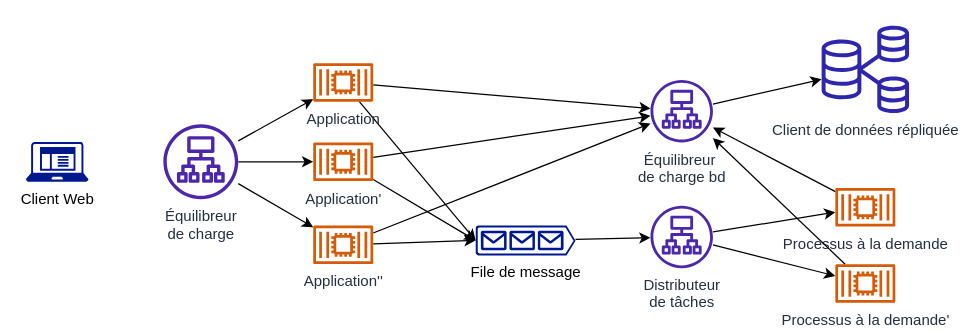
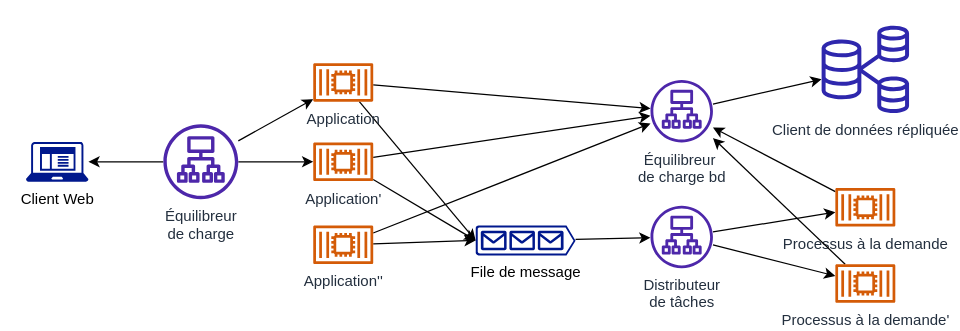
  <mxCell id="0" />
  <mxCell id="1" parent="0" />
  <mxCell id="2" style="rounded=0;orthogonalLoop=1;jettySize=auto;html=1;" edge="1" parent="1" source="5" target="8"><mxGeometry relative="1" as="geometry" /></mxCell>
  <mxCell id="3" style="edgeStyle=none;rounded=0;orthogonalLoop=1;jettySize=auto;html=1;" edge="1" parent="1" source="5" target="14"><mxGeometry relative="1" as="geometry" /></mxCell>
- <mxCell id="4" style="edgeStyle=none;rounded=0;orthogonalLoop=1;jettySize=auto;html=1;" edge="1" parent="1" source="5" target="11"><mxGeometry relative="1" as="geometry" /></mxCell>
+ <mxCell id="4" style="edgeStyle=none;rounded=0;orthogonalLoop=1;jettySize=auto;html=1;" edge="1" parent="1" source="5" target="15"><mxGeometry relative="1" as="geometry" /></mxCell>
  <mxCell id="5" value="Équilibreur&lt;br&gt;de charge" style="sketch=0;outlineConnect=0;fontColor=#232F3E;gradientColor=none;fillColor=#4D27AA;strokeColor=none;dashed=0;verticalLabelPosition=bottom;verticalAlign=top;align=center;html=1;fontSize=12;fontStyle=0;aspect=fixed;pointerEvents=1;shape=mxgraph.aws4.application_load_balancer;" vertex="1" parent="1"><mxGeometry x="130" y="99" width="60" height="60" as="geometry" /></mxCell>
  <mxCell id="6" style="edgeStyle=none;rounded=0;orthogonalLoop=1;jettySize=auto;html=1;entryX=0;entryY=0.5;entryDx=0;entryDy=0;entryPerimeter=0;" edge="1" parent="1" source="8" target="17"><mxGeometry relative="1" as="geometry" /></mxCell>
  <mxCell id="7" style="edgeStyle=none;rounded=0;orthogonalLoop=1;jettySize=auto;html=1;" edge="1" parent="1" source="8" target="19"><mxGeometry relative="1" as="geometry" /></mxCell>
  <mxCell id="8" value="Application" style="sketch=0;outlineConnect=0;fontColor=#232F3E;gradientColor=none;fillColor=#D45B07;strokeColor=none;dashed=0;verticalLabelPosition=bottom;verticalAlign=top;align=center;html=1;fontSize=12;fontStyle=0;aspect=fixed;pointerEvents=1;shape=mxgraph.aws4.container_2;" vertex="1" parent="1"><mxGeometry x="250" y="50" width="48" height="31" as="geometry" /></mxCell>
  <mxCell id="9" style="edgeStyle=none;rounded=0;orthogonalLoop=1;jettySize=auto;html=1;entryX=0;entryY=0.5;entryDx=0;entryDy=0;entryPerimeter=0;" edge="1" parent="1" source="11" target="17"><mxGeometry relative="1" as="geometry" /></mxCell>
  <mxCell id="10" style="edgeStyle=none;rounded=0;orthogonalLoop=1;jettySize=auto;html=1;" edge="1" parent="1" source="11" target="19"><mxGeometry relative="1" as="geometry" /></mxCell>
  <mxCell id="11" value="Application''" style="sketch=0;outlineConnect=0;fontColor=#232F3E;gradientColor=none;fillColor=#D45B07;strokeColor=none;dashed=0;verticalLabelPosition=bottom;verticalAlign=top;align=center;html=1;fontSize=12;fontStyle=0;aspect=fixed;pointerEvents=1;shape=mxgraph.aws4.container_2;" vertex="1" parent="1"><mxGeometry x="250" y="180" width="48" height="31" as="geometry" /></mxCell>
  <mxCell id="12" style="edgeStyle=none;rounded=0;orthogonalLoop=1;jettySize=auto;html=1;entryX=0;entryY=0.5;entryDx=0;entryDy=0;entryPerimeter=0;" edge="1" parent="1" source="14" target="17"><mxGeometry relative="1" as="geometry" /></mxCell>
  <mxCell id="13" style="edgeStyle=none;rounded=0;orthogonalLoop=1;jettySize=auto;html=1;" edge="1" parent="1" source="14" target="19"><mxGeometry relative="1" as="geometry" /></mxCell>
  <mxCell id="14" value="Application'" style="sketch=0;outlineConnect=0;fontColor=#232F3E;gradientColor=none;fillColor=#D45B07;strokeColor=none;dashed=0;verticalLabelPosition=bottom;verticalAlign=top;align=center;html=1;fontSize=12;fontStyle=0;aspect=fixed;pointerEvents=1;shape=mxgraph.aws4.container_2;" vertex="1" parent="1"><mxGeometry x="250" y="113.5" width="48" height="31" as="geometry" /></mxCell>
  <mxCell id="15" value="Client Web" style="sketch=0;aspect=fixed;pointerEvents=1;shadow=0;dashed=0;html=1;strokeColor=none;labelPosition=center;verticalLabelPosition=bottom;verticalAlign=top;align=center;fillColor=#00188D;shape=mxgraph.mscae.enterprise.client_application" vertex="1" parent="1"><mxGeometry x="20" y="113" width="50" height="32" as="geometry" /></mxCell>
  <mxCell id="16" style="edgeStyle=none;rounded=0;orthogonalLoop=1;jettySize=auto;html=1;" edge="1" parent="1" source="17" target="22"><mxGeometry relative="1" as="geometry" /></mxCell>
  <mxCell id="17" value="File de message" style="sketch=0;aspect=fixed;pointerEvents=1;shadow=0;dashed=0;html=1;strokeColor=none;labelPosition=center;verticalLabelPosition=bottom;verticalAlign=top;align=center;fillColor=#00188D;shape=mxgraph.azure.queue_generic" vertex="1" parent="1"><mxGeometry x="380" y="180" width="80" height="24" as="geometry" /></mxCell>
  <mxCell id="18" style="edgeStyle=none;rounded=0;orthogonalLoop=1;jettySize=auto;html=1;" edge="1" parent="1" source="19" target="27"><mxGeometry relative="1" as="geometry" /></mxCell>
  <mxCell id="19" value="Équilibreur&amp;nbsp;&lt;br&gt;de charge bd" style="sketch=0;outlineConnect=0;fontColor=#232F3E;gradientColor=none;fillColor=#4D27AA;strokeColor=none;dashed=0;verticalLabelPosition=bottom;verticalAlign=top;align=center;html=1;fontSize=12;fontStyle=0;aspect=fixed;pointerEvents=1;shape=mxgraph.aws4.application_load_balancer;" vertex="1" parent="1"><mxGeometry x="520" y="63.5" width="50" height="50" as="geometry" /></mxCell>
  <mxCell id="20" style="edgeStyle=none;rounded=0;orthogonalLoop=1;jettySize=auto;html=1;" edge="1" parent="1" source="22" target="24"><mxGeometry relative="1" as="geometry" /></mxCell>
  <mxCell id="21" style="edgeStyle=none;rounded=0;orthogonalLoop=1;jettySize=auto;html=1;" edge="1" parent="1" source="22" target="26"><mxGeometry relative="1" as="geometry" /></mxCell>
  <mxCell id="22" value="Distributeur&lt;br&gt;de tâches" style="sketch=0;outlineConnect=0;fontColor=#232F3E;gradientColor=none;fillColor=#4D27AA;strokeColor=none;dashed=0;verticalLabelPosition=bottom;verticalAlign=top;align=center;html=1;fontSize=12;fontStyle=0;aspect=fixed;pointerEvents=1;shape=mxgraph.aws4.application_load_balancer;" vertex="1" parent="1"><mxGeometry x="520" y="164.25" width="50" height="50" as="geometry" /></mxCell>
  <mxCell id="23" style="edgeStyle=none;rounded=0;orthogonalLoop=1;jettySize=auto;html=1;" edge="1" parent="1" source="24" target="19"><mxGeometry relative="1" as="geometry" /></mxCell>
  <mxCell id="24" value="Processus à la demande" style="sketch=0;outlineConnect=0;fontColor=#232F3E;gradientColor=none;fillColor=#D45B07;strokeColor=none;dashed=0;verticalLabelPosition=bottom;verticalAlign=top;align=center;html=1;fontSize=12;fontStyle=0;aspect=fixed;pointerEvents=1;shape=mxgraph.aws4.container_2;" vertex="1" parent="1"><mxGeometry x="668" y="150" width="48" height="31" as="geometry" /></mxCell>
  <mxCell id="25" style="edgeStyle=none;rounded=0;orthogonalLoop=1;jettySize=auto;html=1;" edge="1" parent="1" source="26"><mxGeometry relative="1" as="geometry"><mxPoint x="570" y="110" as="targetPoint" /></mxGeometry></mxCell>
  <mxCell id="26" value="Processus à la demande'" style="sketch=0;outlineConnect=0;fontColor=#232F3E;gradientColor=none;fillColor=#D45B07;strokeColor=none;dashed=0;verticalLabelPosition=bottom;verticalAlign=top;align=center;html=1;fontSize=12;fontStyle=0;aspect=fixed;pointerEvents=1;shape=mxgraph.aws4.container_2;" vertex="1" parent="1"><mxGeometry x="668" y="211" width="48" height="31" as="geometry" /></mxCell>
  <mxCell id="27" value="Client de données répliquée" style="sketch=0;outlineConnect=0;fontColor=#232F3E;gradientColor=none;fillColor=#2E27AD;strokeColor=none;dashed=0;verticalLabelPosition=bottom;verticalAlign=top;align=center;html=1;fontSize=12;fontStyle=0;aspect=fixed;pointerEvents=1;shape=mxgraph.aws4.rds_multi_az_db_cluster;" vertex="1" parent="1"><mxGeometry x="657" y="20" width="70" height="70" as="geometry" /></mxCell>
